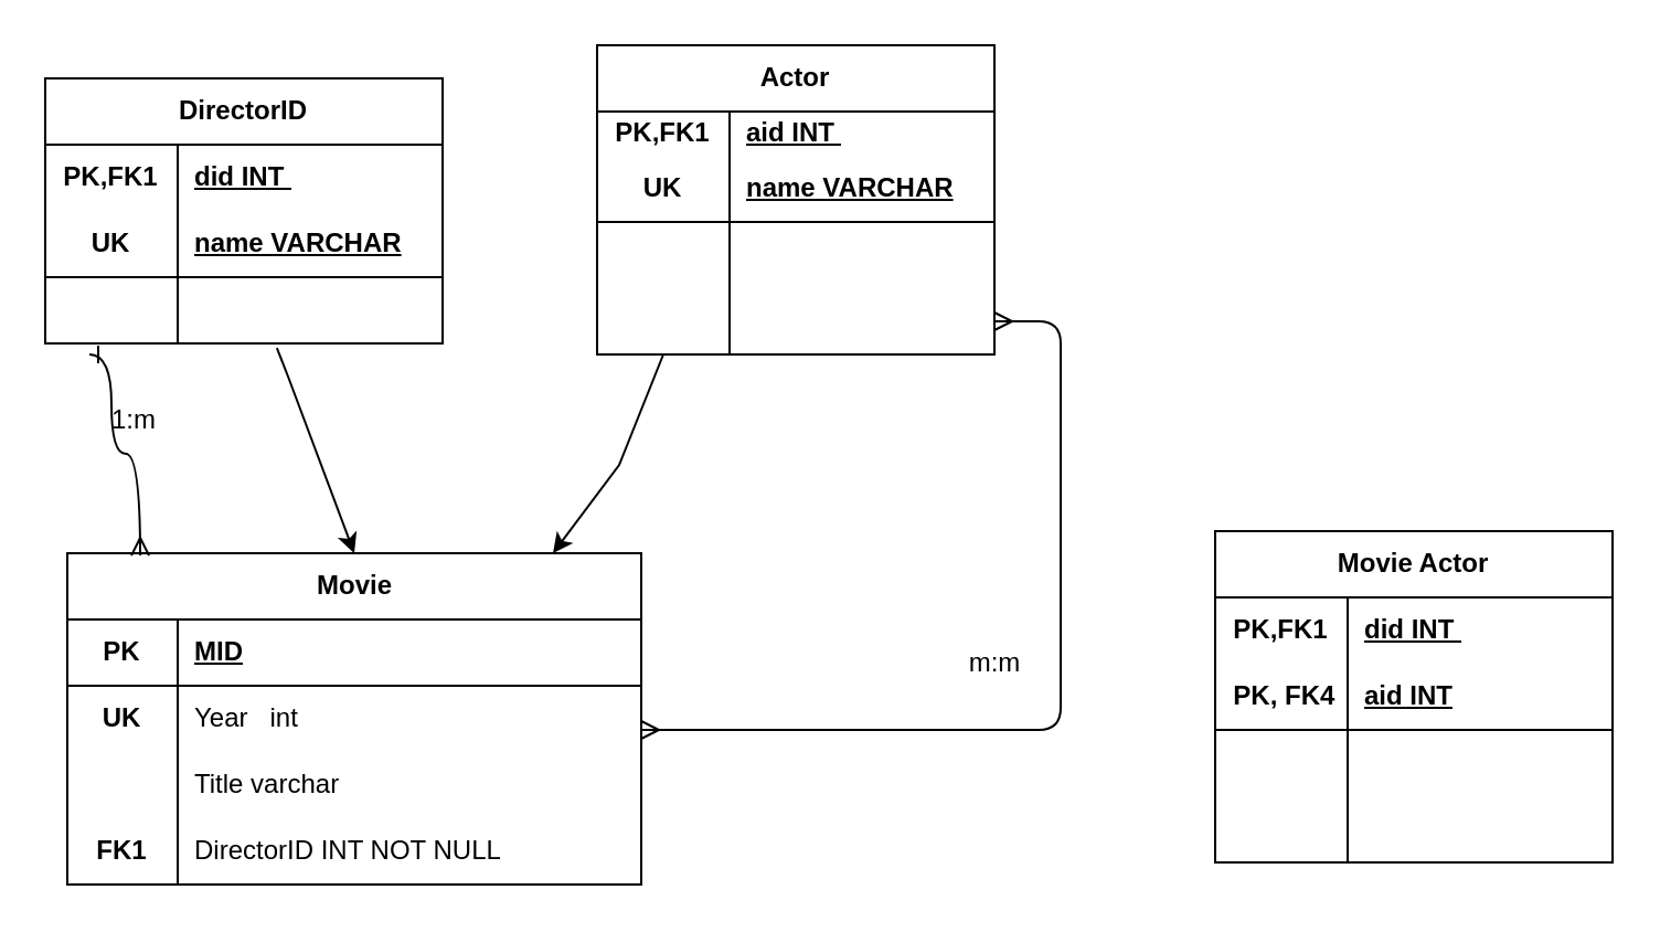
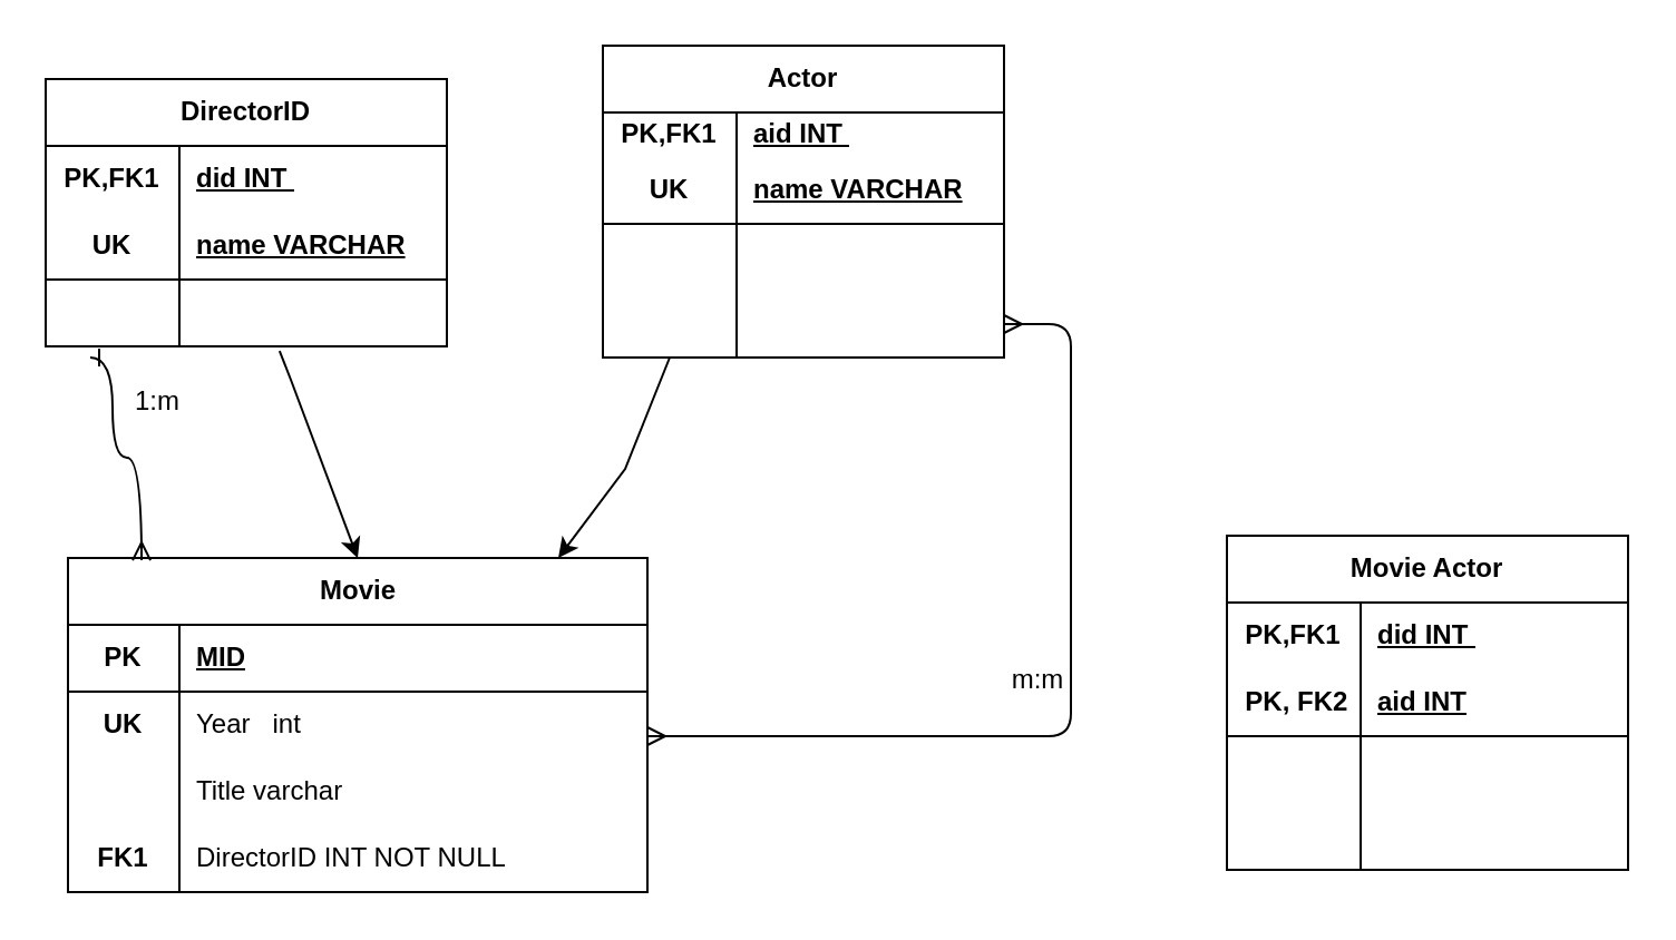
  <mxCell id="0" />
  <mxCell id="1" parent="0" />
  <mxCell id="2" value="Movie" style="shape=table;startSize=30;container=1;collapsible=1;childLayout=tableLayout;fixedRows=1;rowLines=0;fontStyle=1;align=center;resizeLast=1;html=1;" vertex="1" parent="1"><mxGeometry x="30" y="250" width="260" height="150" as="geometry" /></mxCell>
  <mxCell id="3" value="" style="shape=tableRow;horizontal=0;startSize=0;swimlaneHead=0;swimlaneBody=0;fillColor=none;collapsible=0;dropTarget=0;points=[[0,0.5],[1,0.5]];portConstraint=eastwest;top=0;left=0;right=0;bottom=1;" vertex="1" parent="2"><mxGeometry y="30" width="260" height="30" as="geometry" /></mxCell>
  <mxCell id="4" value="PK" style="shape=partialRectangle;connectable=0;fillColor=none;top=0;left=0;bottom=0;right=0;fontStyle=1;overflow=hidden;whiteSpace=wrap;html=1;" vertex="1" parent="3"><mxGeometry width="50" height="30" as="geometry"><mxRectangle width="50" height="30" as="alternateBounds" /></mxGeometry></mxCell>
  <mxCell id="5" value="MID" style="shape=partialRectangle;connectable=0;fillColor=none;top=0;left=0;bottom=0;right=0;align=left;spacingLeft=6;fontStyle=5;overflow=hidden;whiteSpace=wrap;html=1;" vertex="1" parent="3"><mxGeometry x="50" width="210" height="30" as="geometry"><mxRectangle width="210" height="30" as="alternateBounds" /></mxGeometry></mxCell>
  <mxCell id="6" value="" style="shape=tableRow;horizontal=0;startSize=0;swimlaneHead=0;swimlaneBody=0;fillColor=none;collapsible=0;dropTarget=0;points=[[0,0.5],[1,0.5]];portConstraint=eastwest;top=0;left=0;right=0;bottom=0;" vertex="1" parent="2"><mxGeometry y="60" width="260" height="30" as="geometry" /></mxCell>
  <mxCell id="7" value="&lt;b&gt;UK&lt;/b&gt;" style="shape=partialRectangle;connectable=0;fillColor=none;top=0;left=0;bottom=0;right=0;editable=1;overflow=hidden;whiteSpace=wrap;html=1;" vertex="1" parent="6"><mxGeometry width="50" height="30" as="geometry"><mxRectangle width="50" height="30" as="alternateBounds" /></mxGeometry></mxCell>
  <mxCell id="8" value="Year&amp;nbsp; &amp;nbsp;int&amp;nbsp;" style="shape=partialRectangle;connectable=0;fillColor=none;top=0;left=0;bottom=0;right=0;align=left;spacingLeft=6;overflow=hidden;whiteSpace=wrap;html=1;" vertex="1" parent="6"><mxGeometry x="50" width="210" height="30" as="geometry"><mxRectangle width="210" height="30" as="alternateBounds" /></mxGeometry></mxCell>
  <mxCell id="9" value="" style="shape=tableRow;horizontal=0;startSize=0;swimlaneHead=0;swimlaneBody=0;fillColor=none;collapsible=0;dropTarget=0;points=[[0,0.5],[1,0.5]];portConstraint=eastwest;top=0;left=0;right=0;bottom=0;" vertex="1" parent="2"><mxGeometry y="90" width="260" height="30" as="geometry" /></mxCell>
  <mxCell id="10" value="&lt;span style=&quot;white-space: pre;&quot;&gt;&#09;&lt;/span&gt;&lt;span style=&quot;white-space: pre;&quot;&gt;&#09;&lt;/span&gt;" style="shape=partialRectangle;connectable=0;fillColor=none;top=0;left=0;bottom=0;right=0;editable=1;overflow=hidden;whiteSpace=wrap;html=1;" vertex="1" parent="9"><mxGeometry width="50" height="30" as="geometry"><mxRectangle width="50" height="30" as="alternateBounds" /></mxGeometry></mxCell>
  <mxCell id="11" value="Title varchar" style="shape=partialRectangle;connectable=0;fillColor=none;top=0;left=0;bottom=0;right=0;align=left;spacingLeft=6;overflow=hidden;whiteSpace=wrap;html=1;" vertex="1" parent="9"><mxGeometry x="50" width="210" height="30" as="geometry"><mxRectangle width="210" height="30" as="alternateBounds" /></mxGeometry></mxCell>
  <mxCell id="12" value="" style="shape=tableRow;horizontal=0;startSize=0;swimlaneHead=0;swimlaneBody=0;fillColor=none;collapsible=0;dropTarget=0;points=[[0,0.5],[1,0.5]];portConstraint=eastwest;top=0;left=0;right=0;bottom=0;" vertex="1" parent="2"><mxGeometry y="120" width="260" height="30" as="geometry" /></mxCell>
  <mxCell id="13" value="&lt;b&gt;FK1&lt;/b&gt;" style="shape=partialRectangle;connectable=0;fillColor=none;top=0;left=0;bottom=0;right=0;editable=1;overflow=hidden;whiteSpace=wrap;html=1;" vertex="1" parent="12"><mxGeometry width="50" height="30" as="geometry"><mxRectangle width="50" height="30" as="alternateBounds" /></mxGeometry></mxCell>
  <mxCell id="14" value="DirectorID INT NOT NULL" style="shape=partialRectangle;connectable=0;fillColor=none;top=0;left=0;bottom=0;right=0;align=left;spacingLeft=6;overflow=hidden;whiteSpace=wrap;html=1;" vertex="1" parent="12"><mxGeometry x="50" width="210" height="30" as="geometry"><mxRectangle width="210" height="30" as="alternateBounds" /></mxGeometry></mxCell>
  <mxCell id="15" value="DirectorID" style="shape=table;startSize=30;container=1;collapsible=1;childLayout=tableLayout;fixedRows=1;rowLines=0;fontStyle=1;align=center;resizeLast=1;html=1;whiteSpace=wrap;" vertex="1" parent="1"><mxGeometry x="20" y="35" width="180" height="120" as="geometry" /></mxCell>
  <mxCell id="16" value="" style="shape=tableRow;horizontal=0;startSize=0;swimlaneHead=0;swimlaneBody=0;fillColor=none;collapsible=0;dropTarget=0;points=[[0,0.5],[1,0.5]];portConstraint=eastwest;top=0;left=0;right=0;bottom=0;html=1;" vertex="1" parent="15"><mxGeometry y="30" width="180" height="30" as="geometry" /></mxCell>
  <mxCell id="17" value="PK,FK1" style="shape=partialRectangle;connectable=0;fillColor=none;top=0;left=0;bottom=0;right=0;fontStyle=1;overflow=hidden;html=1;whiteSpace=wrap;" vertex="1" parent="16"><mxGeometry width="60" height="30" as="geometry"><mxRectangle width="60" height="30" as="alternateBounds" /></mxGeometry></mxCell>
  <mxCell id="18" value="did INT&amp;nbsp;" style="shape=partialRectangle;connectable=0;fillColor=none;top=0;left=0;bottom=0;right=0;align=left;spacingLeft=6;fontStyle=5;overflow=hidden;html=1;whiteSpace=wrap;" vertex="1" parent="16"><mxGeometry x="60" width="120" height="30" as="geometry"><mxRectangle width="120" height="30" as="alternateBounds" /></mxGeometry></mxCell>
  <mxCell id="19" value="" style="shape=tableRow;horizontal=0;startSize=0;swimlaneHead=0;swimlaneBody=0;fillColor=none;collapsible=0;dropTarget=0;points=[[0,0.5],[1,0.5]];portConstraint=eastwest;top=0;left=0;right=0;bottom=1;html=1;" vertex="1" parent="15"><mxGeometry y="60" width="180" height="30" as="geometry" /></mxCell>
  <mxCell id="20" value="UK" style="shape=partialRectangle;connectable=0;fillColor=none;top=0;left=0;bottom=0;right=0;fontStyle=1;overflow=hidden;html=1;whiteSpace=wrap;" vertex="1" parent="19"><mxGeometry width="60" height="30" as="geometry"><mxRectangle width="60" height="30" as="alternateBounds" /></mxGeometry></mxCell>
  <mxCell id="21" value="name VARCHAR" style="shape=partialRectangle;connectable=0;fillColor=none;top=0;left=0;bottom=0;right=0;align=left;spacingLeft=6;fontStyle=5;overflow=hidden;html=1;whiteSpace=wrap;" vertex="1" parent="19"><mxGeometry x="60" width="120" height="30" as="geometry"><mxRectangle width="120" height="30" as="alternateBounds" /></mxGeometry></mxCell>
  <mxCell id="22" value="" style="shape=tableRow;horizontal=0;startSize=0;swimlaneHead=0;swimlaneBody=0;fillColor=none;collapsible=0;dropTarget=0;points=[[0,0.5],[1,0.5]];portConstraint=eastwest;top=0;left=0;right=0;bottom=0;html=1;" vertex="1" parent="15"><mxGeometry y="90" width="180" height="30" as="geometry" /></mxCell>
  <mxCell id="23" value="" style="shape=partialRectangle;connectable=0;fillColor=none;top=0;left=0;bottom=0;right=0;editable=1;overflow=hidden;html=1;whiteSpace=wrap;" vertex="1" parent="22"><mxGeometry width="60" height="30" as="geometry"><mxRectangle width="60" height="30" as="alternateBounds" /></mxGeometry></mxCell>
  <mxCell id="24" value="" style="shape=partialRectangle;connectable=0;fillColor=none;top=0;left=0;bottom=0;right=0;align=left;spacingLeft=6;overflow=hidden;html=1;whiteSpace=wrap;" vertex="1" parent="22"><mxGeometry x="60" width="120" height="30" as="geometry"><mxRectangle width="120" height="30" as="alternateBounds" /></mxGeometry></mxCell>
  <mxCell id="25" value="Actor" style="shape=table;startSize=30;container=1;collapsible=1;childLayout=tableLayout;fixedRows=1;rowLines=0;fontStyle=1;align=center;resizeLast=1;html=1;whiteSpace=wrap;" vertex="1" parent="1"><mxGeometry x="270" y="20" width="180" height="140" as="geometry" /></mxCell>
  <mxCell id="26" value="" style="shape=tableRow;horizontal=0;startSize=0;swimlaneHead=0;swimlaneBody=0;fillColor=none;collapsible=0;dropTarget=0;points=[[0,0.5],[1,0.5]];portConstraint=eastwest;top=0;left=0;right=0;bottom=0;html=1;" vertex="1" parent="25"><mxGeometry y="30" width="180" height="20" as="geometry" /></mxCell>
  <mxCell id="27" value="PK,FK1" style="shape=partialRectangle;connectable=0;fillColor=none;top=0;left=0;bottom=0;right=0;fontStyle=1;overflow=hidden;html=1;whiteSpace=wrap;" vertex="1" parent="26"><mxGeometry width="60" height="20" as="geometry"><mxRectangle width="60" height="20" as="alternateBounds" /></mxGeometry></mxCell>
  <mxCell id="28" value="aid INT&amp;nbsp;" style="shape=partialRectangle;connectable=0;fillColor=none;top=0;left=0;bottom=0;right=0;align=left;spacingLeft=6;fontStyle=5;overflow=hidden;html=1;whiteSpace=wrap;" vertex="1" parent="26"><mxGeometry x="60" width="120" height="20" as="geometry"><mxRectangle width="120" height="20" as="alternateBounds" /></mxGeometry></mxCell>
  <mxCell id="29" value="" style="shape=tableRow;horizontal=0;startSize=0;swimlaneHead=0;swimlaneBody=0;fillColor=none;collapsible=0;dropTarget=0;points=[[0,0.5],[1,0.5]];portConstraint=eastwest;top=0;left=0;right=0;bottom=1;html=1;" vertex="1" parent="25"><mxGeometry y="50" width="180" height="30" as="geometry" /></mxCell>
  <mxCell id="30" value="UK" style="shape=partialRectangle;connectable=0;fillColor=none;top=0;left=0;bottom=0;right=0;fontStyle=1;overflow=hidden;html=1;whiteSpace=wrap;" vertex="1" parent="29"><mxGeometry width="60" height="30" as="geometry"><mxRectangle width="60" height="30" as="alternateBounds" /></mxGeometry></mxCell>
  <mxCell id="31" value="name VARCHAR" style="shape=partialRectangle;connectable=0;fillColor=none;top=0;left=0;bottom=0;right=0;align=left;spacingLeft=6;fontStyle=5;overflow=hidden;html=1;whiteSpace=wrap;" vertex="1" parent="29"><mxGeometry x="60" width="120" height="30" as="geometry"><mxRectangle width="120" height="30" as="alternateBounds" /></mxGeometry></mxCell>
  <mxCell id="32" value="" style="shape=tableRow;horizontal=0;startSize=0;swimlaneHead=0;swimlaneBody=0;fillColor=none;collapsible=0;dropTarget=0;points=[[0,0.5],[1,0.5]];portConstraint=eastwest;top=0;left=0;right=0;bottom=0;html=1;" vertex="1" parent="25"><mxGeometry y="80" width="180" height="30" as="geometry" /></mxCell>
  <mxCell id="33" value="" style="shape=partialRectangle;connectable=0;fillColor=none;top=0;left=0;bottom=0;right=0;editable=1;overflow=hidden;html=1;whiteSpace=wrap;" vertex="1" parent="32"><mxGeometry width="60" height="30" as="geometry"><mxRectangle width="60" height="30" as="alternateBounds" /></mxGeometry></mxCell>
  <mxCell id="34" value="" style="shape=partialRectangle;connectable=0;fillColor=none;top=0;left=0;bottom=0;right=0;align=left;spacingLeft=6;overflow=hidden;html=1;whiteSpace=wrap;" vertex="1" parent="32"><mxGeometry x="60" width="120" height="30" as="geometry"><mxRectangle width="120" height="30" as="alternateBounds" /></mxGeometry></mxCell>
  <mxCell id="35" value="" style="shape=tableRow;horizontal=0;startSize=0;swimlaneHead=0;swimlaneBody=0;fillColor=none;collapsible=0;dropTarget=0;points=[[0,0.5],[1,0.5]];portConstraint=eastwest;top=0;left=0;right=0;bottom=0;html=1;" vertex="1" parent="25"><mxGeometry y="110" width="180" height="30" as="geometry" /></mxCell>
  <mxCell id="36" value="" style="shape=partialRectangle;connectable=0;fillColor=none;top=0;left=0;bottom=0;right=0;editable=1;overflow=hidden;html=1;whiteSpace=wrap;" vertex="1" parent="35"><mxGeometry width="60" height="30" as="geometry"><mxRectangle width="60" height="30" as="alternateBounds" /></mxGeometry></mxCell>
  <mxCell id="37" value="" style="shape=partialRectangle;connectable=0;fillColor=none;top=0;left=0;bottom=0;right=0;align=left;spacingLeft=6;overflow=hidden;html=1;whiteSpace=wrap;" vertex="1" parent="35"><mxGeometry x="60" width="120" height="30" as="geometry"><mxRectangle width="120" height="30" as="alternateBounds" /></mxGeometry></mxCell>
  <mxCell id="38" value="Movie Actor" style="shape=table;startSize=30;container=1;collapsible=1;childLayout=tableLayout;fixedRows=1;rowLines=0;fontStyle=1;align=center;resizeLast=1;html=1;whiteSpace=wrap;" vertex="1" parent="1"><mxGeometry x="550" y="240" width="180" height="150" as="geometry" /></mxCell>
  <mxCell id="39" value="" style="shape=tableRow;horizontal=0;startSize=0;swimlaneHead=0;swimlaneBody=0;fillColor=none;collapsible=0;dropTarget=0;points=[[0,0.5],[1,0.5]];portConstraint=eastwest;top=0;left=0;right=0;bottom=0;html=1;" vertex="1" parent="38"><mxGeometry y="30" width="180" height="30" as="geometry" /></mxCell>
  <mxCell id="40" value="PK,FK1" style="shape=partialRectangle;connectable=0;fillColor=none;top=0;left=0;bottom=0;right=0;fontStyle=1;overflow=hidden;html=1;whiteSpace=wrap;" vertex="1" parent="39"><mxGeometry width="60" height="30" as="geometry"><mxRectangle width="60" height="30" as="alternateBounds" /></mxGeometry></mxCell>
  <mxCell id="41" value="did INT&amp;nbsp;" style="shape=partialRectangle;connectable=0;fillColor=none;top=0;left=0;bottom=0;right=0;align=left;spacingLeft=6;fontStyle=5;overflow=hidden;html=1;whiteSpace=wrap;" vertex="1" parent="39"><mxGeometry x="60" width="120" height="30" as="geometry"><mxRectangle width="120" height="30" as="alternateBounds" /></mxGeometry></mxCell>
  <mxCell id="42" value="" style="shape=tableRow;horizontal=0;startSize=0;swimlaneHead=0;swimlaneBody=0;fillColor=none;collapsible=0;dropTarget=0;points=[[0,0.5],[1,0.5]];portConstraint=eastwest;top=0;left=0;right=0;bottom=1;html=1;" vertex="1" parent="38"><mxGeometry y="60" width="180" height="30" as="geometry" /></mxCell>
- <mxCell id="43" value="&amp;nbsp;PK, FK4" style="shape=partialRectangle;connectable=0;fillColor=none;top=0;left=0;bottom=0;right=0;fontStyle=1;overflow=hidden;html=1;whiteSpace=wrap;" vertex="1" parent="42"><mxGeometry width="60" height="30" as="geometry"><mxRectangle width="60" height="30" as="alternateBounds" /></mxGeometry></mxCell>
+ <mxCell id="43" value="&amp;nbsp;PK, FK2" style="shape=partialRectangle;connectable=0;fillColor=none;top=0;left=0;bottom=0;right=0;fontStyle=1;overflow=hidden;html=1;whiteSpace=wrap;" vertex="1" parent="42"><mxGeometry width="60" height="30" as="geometry"><mxRectangle width="60" height="30" as="alternateBounds" /></mxGeometry></mxCell>
  <mxCell id="44" value="aid INT" style="shape=partialRectangle;connectable=0;fillColor=none;top=0;left=0;bottom=0;right=0;align=left;spacingLeft=6;fontStyle=5;overflow=hidden;html=1;whiteSpace=wrap;" vertex="1" parent="42"><mxGeometry x="60" width="120" height="30" as="geometry"><mxRectangle width="120" height="30" as="alternateBounds" /></mxGeometry></mxCell>
  <mxCell id="45" value="" style="shape=tableRow;horizontal=0;startSize=0;swimlaneHead=0;swimlaneBody=0;fillColor=none;collapsible=0;dropTarget=0;points=[[0,0.5],[1,0.5]];portConstraint=eastwest;top=0;left=0;right=0;bottom=0;html=1;" vertex="1" parent="38"><mxGeometry y="90" width="180" height="30" as="geometry" /></mxCell>
  <mxCell id="46" value="" style="shape=partialRectangle;connectable=0;fillColor=none;top=0;left=0;bottom=0;right=0;editable=1;overflow=hidden;html=1;whiteSpace=wrap;" vertex="1" parent="45"><mxGeometry width="60" height="30" as="geometry"><mxRectangle width="60" height="30" as="alternateBounds" /></mxGeometry></mxCell>
  <mxCell id="47" value="" style="shape=partialRectangle;connectable=0;fillColor=none;top=0;left=0;bottom=0;right=0;align=left;spacingLeft=6;overflow=hidden;html=1;whiteSpace=wrap;" vertex="1" parent="45"><mxGeometry x="60" width="120" height="30" as="geometry"><mxRectangle width="120" height="30" as="alternateBounds" /></mxGeometry></mxCell>
  <mxCell id="48" value="" style="shape=tableRow;horizontal=0;startSize=0;swimlaneHead=0;swimlaneBody=0;fillColor=none;collapsible=0;dropTarget=0;points=[[0,0.5],[1,0.5]];portConstraint=eastwest;top=0;left=0;right=0;bottom=0;html=1;" vertex="1" parent="38"><mxGeometry y="120" width="180" height="30" as="geometry" /></mxCell>
  <mxCell id="49" value="" style="shape=partialRectangle;connectable=0;fillColor=none;top=0;left=0;bottom=0;right=0;editable=1;overflow=hidden;html=1;whiteSpace=wrap;" vertex="1" parent="48"><mxGeometry width="60" height="30" as="geometry"><mxRectangle width="60" height="30" as="alternateBounds" /></mxGeometry></mxCell>
  <mxCell id="50" value="" style="shape=partialRectangle;connectable=0;fillColor=none;top=0;left=0;bottom=0;right=0;align=left;spacingLeft=6;overflow=hidden;html=1;whiteSpace=wrap;" vertex="1" parent="48"><mxGeometry x="60" width="120" height="30" as="geometry"><mxRectangle width="120" height="30" as="alternateBounds" /></mxGeometry></mxCell>
  <mxCell id="51" value="" style="edgeStyle=entityRelationEdgeStyle;endArrow=ERmany;startArrow=ERmany;endFill=0;startFill=0;" edge="1" parent="1" target="35"><mxGeometry width="100" height="100" relative="1" as="geometry"><mxPoint x="290" y="330" as="sourcePoint" /><mxPoint x="380" y="180" as="targetPoint" /></mxGeometry></mxCell>
- <mxCell id="52" value="m:m" style="text;html=1;align=center;verticalAlign=middle;resizable=0;points=[];autosize=1;strokeColor=none;fillColor=none;" vertex="1" parent="1"><mxGeometry x="425" y="285" width="50" height="30" as="geometry" /></mxCell>
+ <mxCell id="52" value="m:m" style="text;html=1;align=center;verticalAlign=middle;resizable=0;points=[];autosize=1;strokeColor=none;fillColor=none;" vertex="1" parent="1"><mxGeometry x="440" y="290" width="50" height="30" as="geometry" /></mxCell>
  <mxCell id="53" value="" style="endArrow=classic;html=1;rounded=0;" edge="1" parent="1"><mxGeometry width="50" height="50" relative="1" as="geometry"><mxPoint x="300" y="160" as="sourcePoint" /><mxPoint x="250" y="250" as="targetPoint" /><Array as="points"><mxPoint x="280" y="210" /></Array></mxGeometry></mxCell>
  <mxCell id="54" value="" style="endArrow=classic;html=1;rounded=0;entryX=0.5;entryY=0;entryDx=0;entryDy=0;exitX=0.583;exitY=1.067;exitDx=0;exitDy=0;exitPerimeter=0;" edge="1" parent="1" source="22" target="2"><mxGeometry width="50" height="50" relative="1" as="geometry"><mxPoint x="330" y="150" as="sourcePoint" /><mxPoint x="420" y="200" as="targetPoint" /><Array as="points"><mxPoint x="130" y="170" /></Array></mxGeometry></mxCell>
  <mxCell id="55" value="" style="edgeStyle=orthogonalEdgeStyle;endArrow=ERmany;startArrow=ERone;endFill=0;startFill=0;curved=1;entryX=0.127;entryY=0.007;entryDx=0;entryDy=0;entryPerimeter=0;" edge="1" parent="1" target="2"><mxGeometry width="100" height="100" relative="1" as="geometry"><mxPoint x="40" y="160" as="sourcePoint" /><mxPoint x="70" y="240" as="targetPoint" /><Array as="points"><mxPoint x="50" y="160" /><mxPoint x="50" y="205" /><mxPoint x="63" y="205" /></Array></mxGeometry></mxCell>
- <mxCell id="56" value="1:m" style="text;html=1;align=center;verticalAlign=middle;resizable=0;points=[];autosize=1;strokeColor=none;fillColor=none;" vertex="1" parent="1"><mxGeometry x="40" y="175" width="40" height="30" as="geometry" /></mxCell>
+ <mxCell id="56" value="1:m" style="text;html=1;align=center;verticalAlign=middle;resizable=0;points=[];autosize=1;strokeColor=none;fillColor=none;" vertex="1" parent="1"><mxGeometry x="50" y="165" width="40" height="30" as="geometry" /></mxCell>
